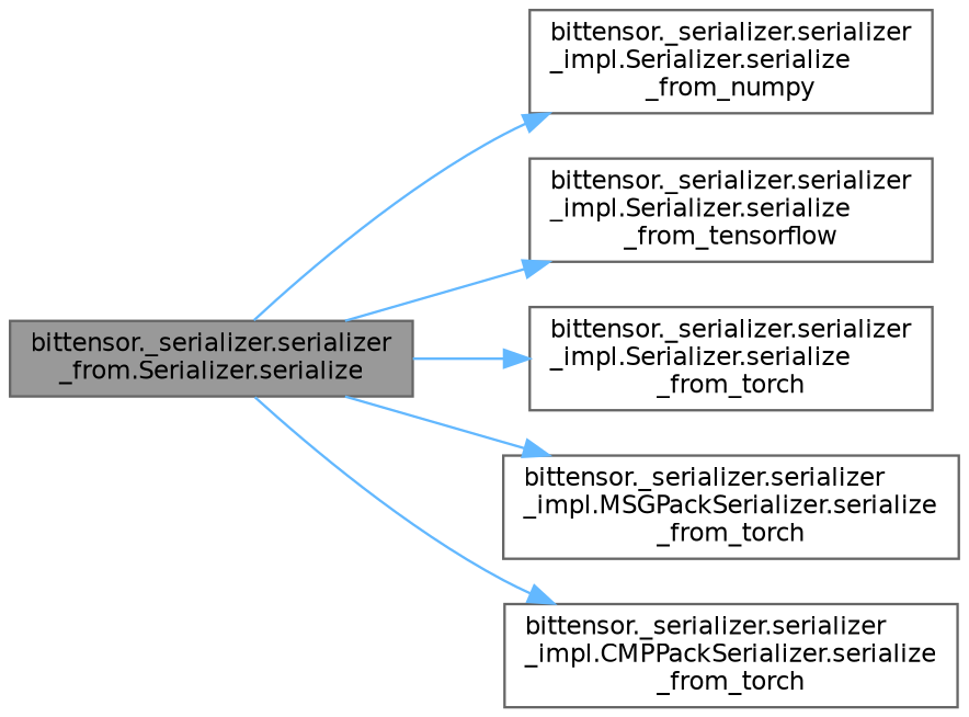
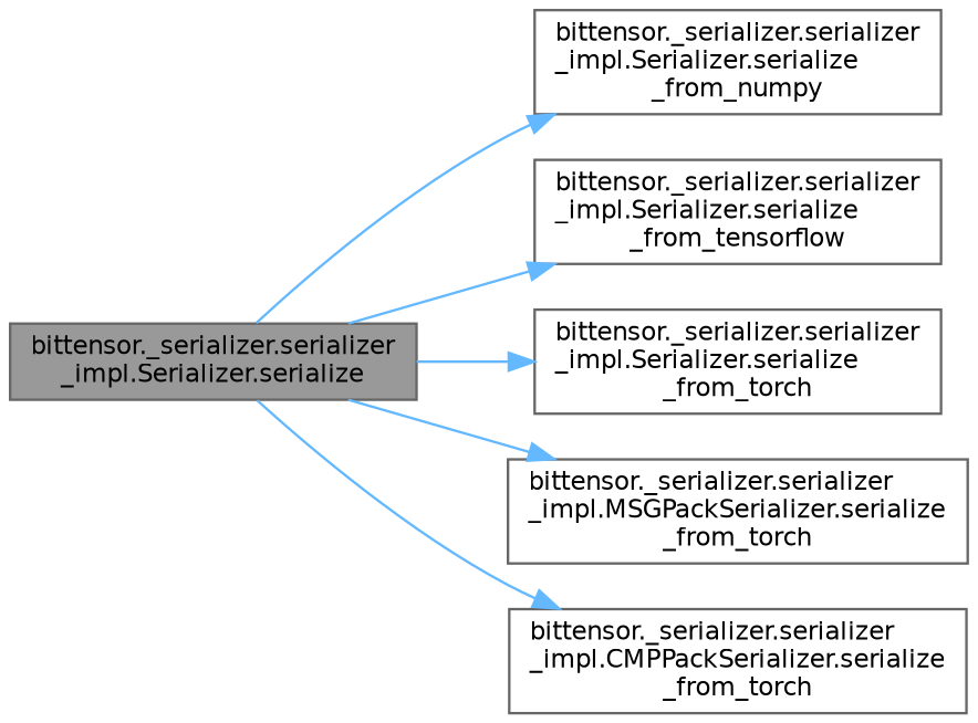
  digraph {
    rankdir=LR
    node [color=grey40 fillcolor=white fontname=Helvetica fontsize=10 shape=box style=filled]
    edge [color=steelblue1 fontname=Helvetica fontsize=10 labelfontname=Helvetica labelfontsize=10 style=solid]
-   n1 [color=gray40 fillcolor=grey60 fontcolor=black height=0.2 label="bittensor._serializer.serializer\l_from.Serializer.serialize" width=0.4]
+   n1 [color=gray40 fillcolor=grey60 fontcolor=black height=0.2 label="bittensor._serializer.serializer\l_impl.Serializer.serialize" width=0.4]
    n2 [height=0.2 label="bittensor._serializer.serializer\l_impl.Serializer.serialize\l_from_numpy" width=0.4]
    n3 [height=0.2 label="bittensor._serializer.serializer\l_impl.Serializer.serialize\l_from_tensorflow" width=0.4]
    n4 [height=0.2 label="bittensor._serializer.serializer\l_impl.Serializer.serialize\l_from_torch" width=0.4]
    n5 [height=0.2 label="bittensor._serializer.serializer\l_impl.MSGPackSerializer.serialize\l_from_torch" width=0.4]
    n6 [height=0.2 label="bittensor._serializer.serializer\l_impl.CMPPackSerializer.serialize\l_from_torch" width=0.4]
    n1 -> n2
    n1 -> n3
    n1 -> n4
    n1 -> n5
    n1 -> n6
  }
